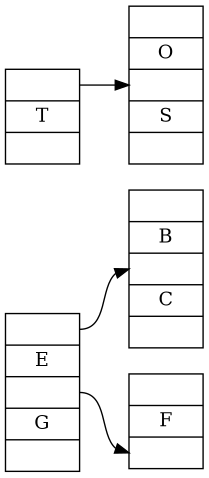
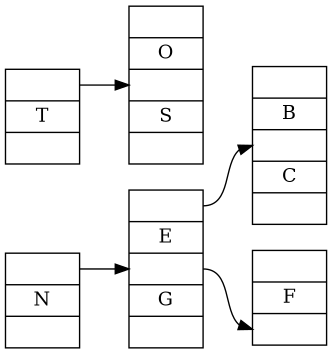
  digraph {
    rankdir=LR
    node [shape=record]
    edge [headport=f1 tailport=f0]
+   n1 [height=.1 label="<f0> | N | <f1>"]
    n2 [height=.1 label="<f0> | E | <f1> | G | <f2>"]
    n3 [height=.1 label="<f0> | B | <f1> | C | <f2>"]
    n4 [height=.1 label="<f0> | F | <f1>"]
    n5 [height=.1 label="<f0> | <f1> T | <f2>"]
    n6 [height=.1 label="<f0> | O | <f1> | S | <f2>"]
+   n1 -> n2
    n2 -> n3
    n2 -> n4 [tailport=f1]
    n5 -> n6
  }
